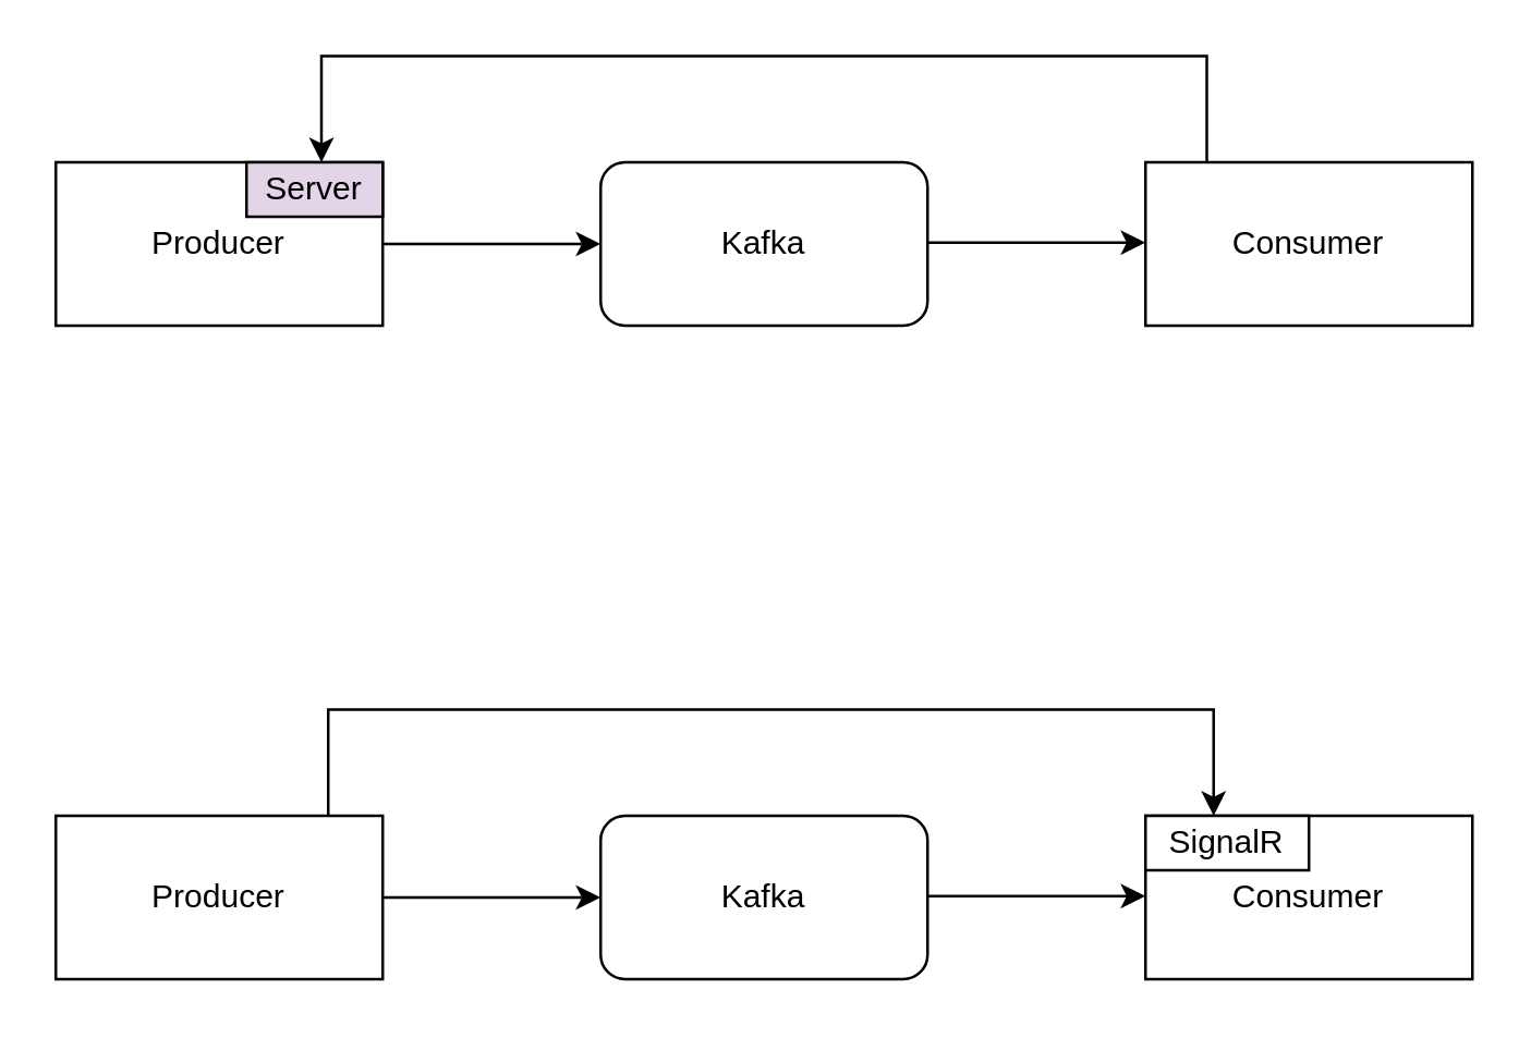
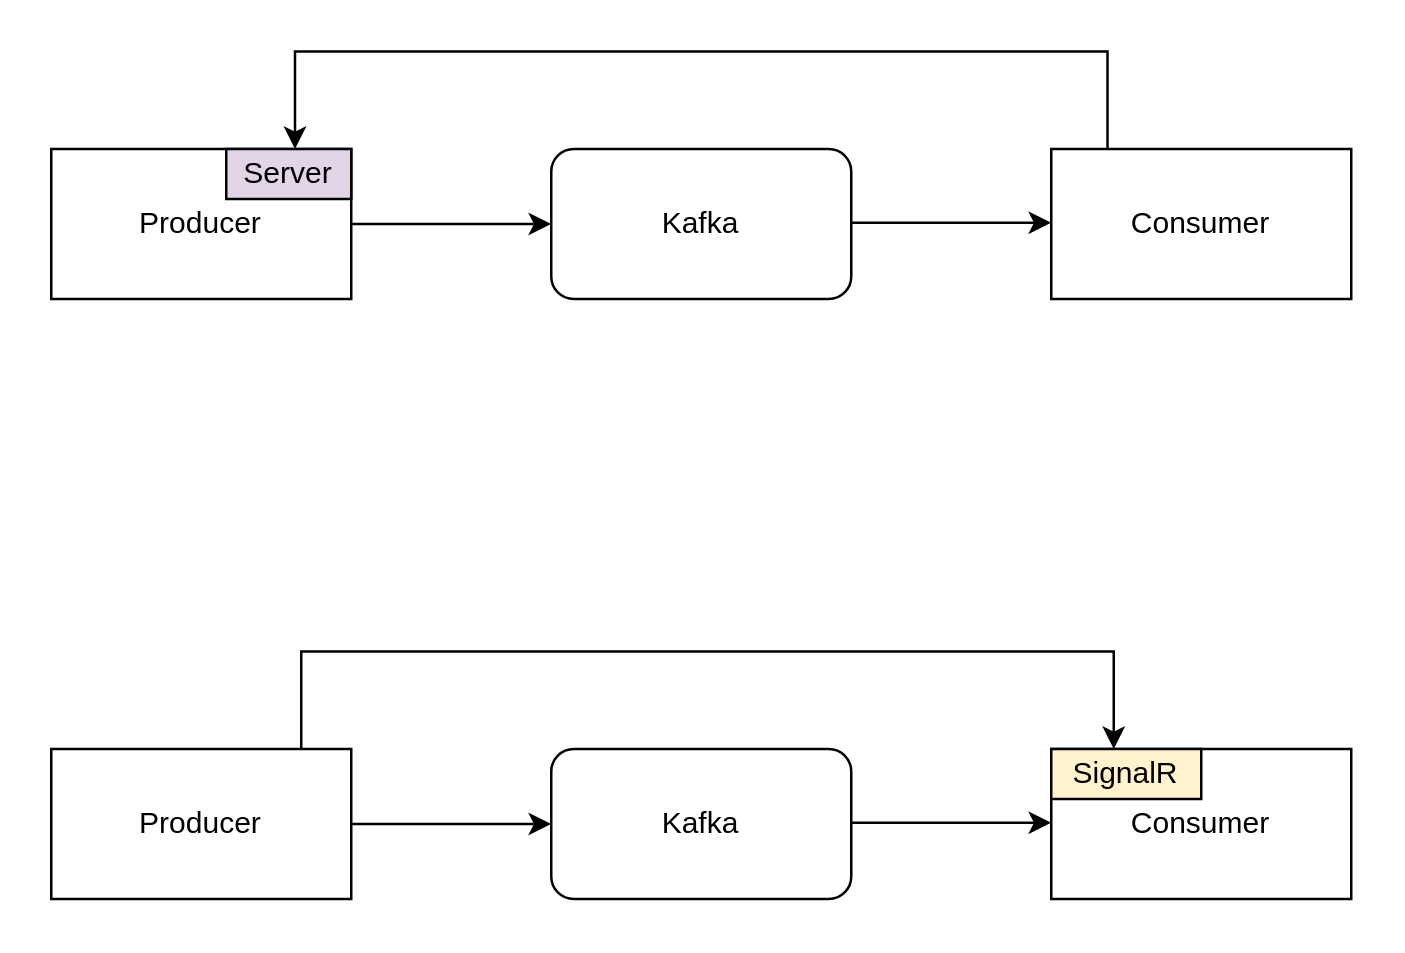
  <mxCell id="0" />
  <mxCell id="1" parent="0" />
  <mxCell id="2" value="Kafka" style="rounded=1;whiteSpace=wrap;html=1;" vertex="1" parent="1"><mxGeometry x="220" y="59" width="120" height="60" as="geometry" /></mxCell>
  <mxCell id="3" value="Consumer" style="rounded=0;whiteSpace=wrap;html=1;" vertex="1" parent="1"><mxGeometry x="420" y="59" width="120" height="60" as="geometry" /></mxCell>
  <mxCell id="4" value="Producer" style="rounded=0;whiteSpace=wrap;html=1;" vertex="1" parent="1"><mxGeometry x="20" y="59" width="120" height="60" as="geometry" /></mxCell>
  <mxCell id="5" value="" style="endArrow=classic;startArrow=none;html=1;rounded=0;exitX=1;exitY=0.5;exitDx=0;exitDy=0;entryX=0;entryY=0.5;entryDx=0;entryDy=0;startFill=0;" edge="1" parent="1" source="4" target="2"><mxGeometry width="50" height="50" relative="1" as="geometry"><mxPoint x="240" y="249" as="sourcePoint" /><mxPoint x="290" y="199" as="targetPoint" /></mxGeometry></mxCell>
  <mxCell id="6" value="" style="endArrow=classic;startArrow=none;html=1;rounded=0;exitX=1;exitY=0.5;exitDx=0;exitDy=0;entryX=0;entryY=0.5;entryDx=0;entryDy=0;startFill=0;" edge="1" parent="1"><mxGeometry width="50" height="50" relative="1" as="geometry"><mxPoint x="340" y="88.5" as="sourcePoint" /><mxPoint x="420" y="88.5" as="targetPoint" /><Array as="points"><mxPoint x="390" y="88.5" /></Array></mxGeometry></mxCell>
  <mxCell id="7" value="Kafka" style="rounded=1;whiteSpace=wrap;html=1;" vertex="1" parent="1"><mxGeometry x="220" y="299" width="120" height="60" as="geometry" /></mxCell>
  <mxCell id="8" value="Consumer" style="rounded=0;whiteSpace=wrap;html=1;" vertex="1" parent="1"><mxGeometry x="420" y="299" width="120" height="60" as="geometry" /></mxCell>
  <mxCell id="9" value="Producer" style="rounded=0;whiteSpace=wrap;html=1;" vertex="1" parent="1"><mxGeometry x="20" y="299" width="120" height="60" as="geometry" /></mxCell>
  <mxCell id="10" value="" style="endArrow=classic;startArrow=none;html=1;rounded=0;exitX=1;exitY=0.5;exitDx=0;exitDy=0;entryX=0;entryY=0.5;entryDx=0;entryDy=0;startFill=0;" edge="1" parent="1" source="9" target="7"><mxGeometry width="50" height="50" relative="1" as="geometry"><mxPoint x="240" y="489" as="sourcePoint" /><mxPoint x="290" y="439" as="targetPoint" /></mxGeometry></mxCell>
  <mxCell id="11" value="" style="endArrow=classic;startArrow=none;html=1;rounded=0;exitX=1;exitY=0.5;exitDx=0;exitDy=0;entryX=0;entryY=0.5;entryDx=0;entryDy=0;startFill=0;" edge="1" parent="1"><mxGeometry width="50" height="50" relative="1" as="geometry"><mxPoint x="340" y="328.5" as="sourcePoint" /><mxPoint x="420" y="328.5" as="targetPoint" /><Array as="points"><mxPoint x="390" y="328.5" /></Array></mxGeometry></mxCell>
- <mxCell id="12" value="SignalR" style="rounded=0;whiteSpace=wrap;html=1;" vertex="1" parent="1"><mxGeometry x="420" y="299" width="60" height="20" as="geometry" /></mxCell>
+ <mxCell id="12" value="SignalR" style="rounded=0;whiteSpace=wrap;html=1;fillColor=#fff2cc;" vertex="1" parent="1"><mxGeometry x="420" y="299" width="60" height="20" as="geometry" /></mxCell>
  <mxCell id="13" value="" style="endArrow=classic;html=1;rounded=0;exitX=0.75;exitY=0;exitDx=0;exitDy=0;entryX=0.25;entryY=0;entryDx=0;entryDy=0;startArrow=none;startFill=0;endFill=1;" edge="1" parent="1"><mxGeometry width="50" height="50" relative="1" as="geometry"><mxPoint x="120" y="299" as="sourcePoint" /><mxPoint x="445" y="299" as="targetPoint" /><Array as="points"><mxPoint x="120" y="260" /><mxPoint x="445" y="260" /></Array></mxGeometry></mxCell>
  <mxCell id="14" value="" style="endArrow=none;html=1;rounded=0;exitX=0.75;exitY=0;exitDx=0;exitDy=0;entryX=0.25;entryY=0;entryDx=0;entryDy=0;startArrow=classic;startFill=1;endFill=0;" edge="1" parent="1"><mxGeometry width="50" height="50" relative="1" as="geometry"><mxPoint x="117.5" y="59" as="sourcePoint" /><mxPoint x="442.5" y="59" as="targetPoint" /><Array as="points"><mxPoint x="117.5" y="20" /><mxPoint x="442.5" y="20" /></Array></mxGeometry></mxCell>
  <mxCell id="15" value="Server" style="rounded=0;whiteSpace=wrap;html=1;fillColor=#e1d5e7;" vertex="1" parent="1"><mxGeometry x="90" y="59" width="50" height="20" as="geometry" /></mxCell>
